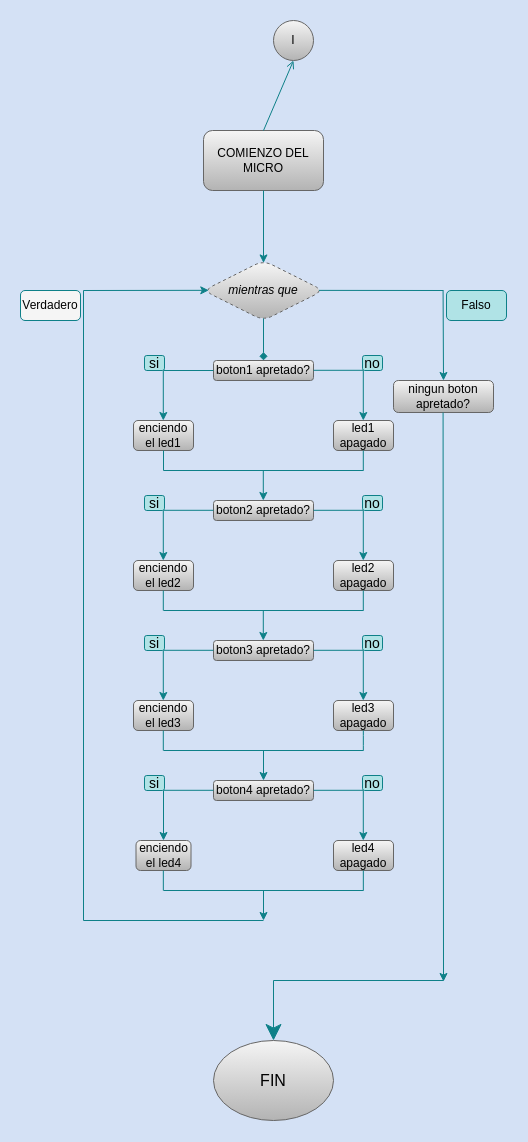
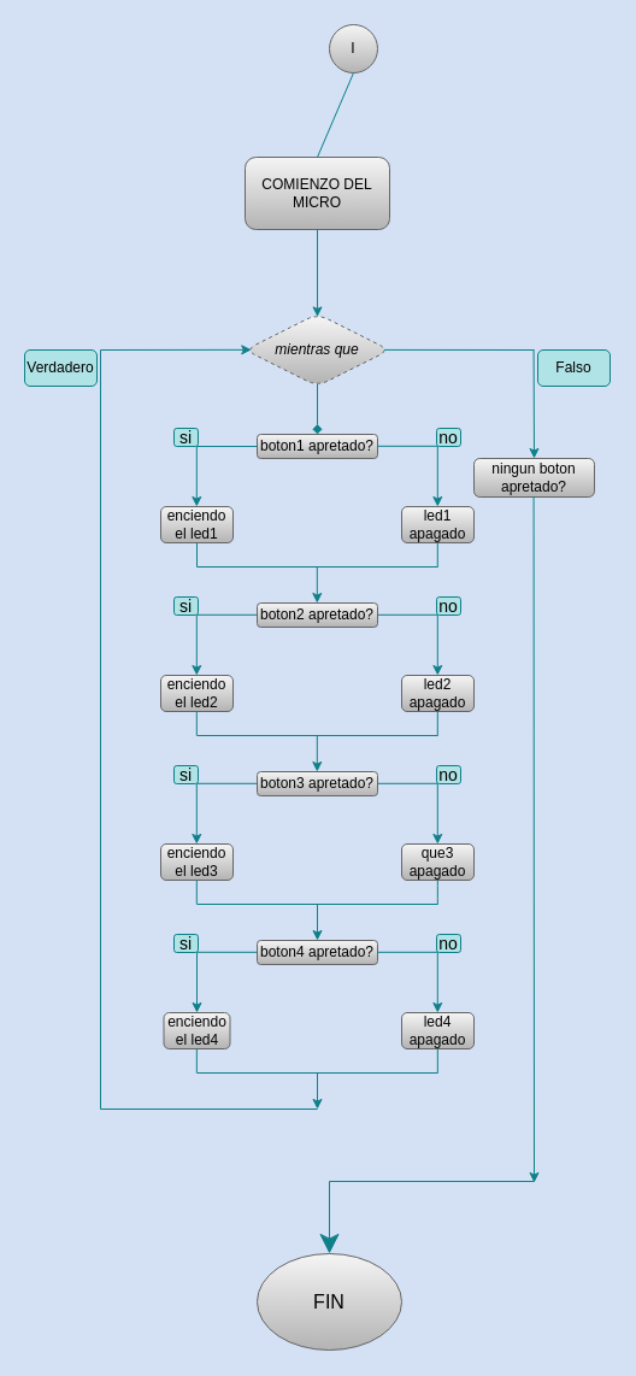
  <mxCell id="0" />
  <mxCell id="1" parent="0" />
  <mxCell id="2" value="I" style="ellipse;whiteSpace=wrap;html=1;rounded=1;fillColor=#f5f5f5;strokeColor=#666666;gradientColor=#b3b3b3;" parent="1" vertex="1"><mxGeometry x="273" y="20" width="40" height="40" as="geometry" /></mxCell>
  <mxCell id="3" value="COMIENZO DEL MICRO" style="rounded=1;whiteSpace=wrap;html=1;fillColor=#f5f5f5;gradientColor=#b3b3b3;strokeColor=#666666;" parent="1" vertex="1"><mxGeometry x="203" y="130" width="120" height="60" as="geometry" /></mxCell>
- <mxCell id="4" value="" style="endArrow=open;html=1;rounded=1;exitX=0.5;exitY=0;exitDx=0;exitDy=0;entryX=0.5;entryY=1;entryDx=0;entryDy=0;fillColor=#b0e3e6;strokeColor=#0e8088;" parent="1" source="3" target="2" edge="1"><mxGeometry width="50" height="50" relative="1" as="geometry"><mxPoint x="233" y="120" as="sourcePoint" /><mxPoint x="283" y="70" as="targetPoint" /></mxGeometry></mxCell>
+ <mxCell id="4" value="" style="endArrow=none;html=1;rounded=1;exitX=0.5;exitY=0;exitDx=0;exitDy=0;entryX=0.5;entryY=1;entryDx=0;entryDy=0;fillColor=#b0e3e6;strokeColor=#0e8088;" parent="1" source="3" target="2" edge="1"><mxGeometry width="50" height="50" relative="1" as="geometry"><mxPoint x="233" y="120" as="sourcePoint" /><mxPoint x="283" y="70" as="targetPoint" /></mxGeometry></mxCell>
  <mxCell id="5" value="&lt;i style=&quot;&quot;&gt;mientras que&lt;/i&gt;" style="rhombus;whiteSpace=wrap;html=1;rounded=1;fillColor=#f5f5f5;gradientColor=#b3b3b3;strokeColor=#666666;dashed=1;" parent="1" vertex="1"><mxGeometry x="203" y="260" width="120" height="60" as="geometry" /></mxCell>
  <mxCell id="6" value="" style="endArrow=classic;html=1;rounded=1;entryX=0.5;entryY=0.041;entryDx=0;entryDy=0;entryPerimeter=0;fillColor=#b0e3e6;strokeColor=#0e8088;" parent="1" target="5" edge="1"><mxGeometry width="50" height="50" relative="1" as="geometry"><mxPoint x="263" y="190" as="sourcePoint" /><mxPoint x="263" y="260" as="targetPoint" /><Array as="points" /></mxGeometry></mxCell>
  <mxCell id="7" value="led1 apagado" style="rounded=1;whiteSpace=wrap;html=1;fillColor=#f5f5f5;gradientColor=#b3b3b3;strokeColor=#666666;" parent="1" vertex="1"><mxGeometry x="333" y="420" width="60" height="30" as="geometry" /></mxCell>
  <mxCell id="8" value="enciendo el led1" style="rounded=1;whiteSpace=wrap;html=1;fillColor=#f5f5f5;gradientColor=#b3b3b3;strokeColor=#666666;" parent="1" vertex="1"><mxGeometry x="133" y="420" width="60" height="30" as="geometry" /></mxCell>
  <mxCell id="9" value="boton2 apretado?" style="rounded=1;whiteSpace=wrap;html=1;fillColor=#f5f5f5;gradientColor=#b3b3b3;strokeColor=#666666;" parent="1" vertex="1"><mxGeometry x="213" y="500" width="100" height="20" as="geometry" /></mxCell>
  <mxCell id="10" value="led2 apagado" style="rounded=1;whiteSpace=wrap;html=1;fillColor=#f5f5f5;gradientColor=#b3b3b3;strokeColor=#666666;" parent="1" vertex="1"><mxGeometry x="333" y="560" width="60" height="30" as="geometry" /></mxCell>
  <mxCell id="11" value="enciendo el led2" style="rounded=1;whiteSpace=wrap;html=1;fillColor=#f5f5f5;gradientColor=#b3b3b3;strokeColor=#666666;" parent="1" vertex="1"><mxGeometry x="133" y="560" width="60" height="30" as="geometry" /></mxCell>
  <mxCell id="12" value="boton3 apretado?" style="rounded=1;whiteSpace=wrap;html=1;fillColor=#f5f5f5;gradientColor=#b3b3b3;strokeColor=#666666;" parent="1" vertex="1"><mxGeometry x="213" y="640" width="100" height="20" as="geometry" /></mxCell>
- <mxCell id="13" value="led3 apagado" style="rounded=1;whiteSpace=wrap;html=1;fillColor=#f5f5f5;gradientColor=#b3b3b3;strokeColor=#666666;" parent="1" vertex="1"><mxGeometry x="333" y="700" width="60" height="30" as="geometry" /></mxCell>
+ <mxCell id="13" value="que3 apagado" style="rounded=1;whiteSpace=wrap;html=1;fillColor=#f5f5f5;gradientColor=#b3b3b3;strokeColor=#666666;" parent="1" vertex="1"><mxGeometry x="333" y="700" width="60" height="30" as="geometry" /></mxCell>
  <mxCell id="14" value="enciendo el led3" style="rounded=1;whiteSpace=wrap;html=1;fillColor=#f5f5f5;gradientColor=#b3b3b3;strokeColor=#666666;" parent="1" vertex="1"><mxGeometry x="133" y="700" width="60" height="30" as="geometry" /></mxCell>
  <mxCell id="15" value="boton4 apretado?" style="rounded=1;whiteSpace=wrap;html=1;fillColor=#f5f5f5;gradientColor=#b3b3b3;strokeColor=#666666;" vertex="1" parent="1"><mxGeometry x="213" y="780" width="100" height="20" as="geometry" /></mxCell>
  <mxCell id="16" value="led4 apagado" style="rounded=1;whiteSpace=wrap;html=1;fillColor=#f5f5f5;gradientColor=#b3b3b3;strokeColor=#666666;" vertex="1" parent="1"><mxGeometry x="333" y="840" width="60" height="30" as="geometry" /></mxCell>
  <mxCell id="17" value="enciendo el led4" style="rounded=1;whiteSpace=wrap;html=1;fillColor=#f5f5f5;gradientColor=#b3b3b3;strokeColor=#666666;" vertex="1" parent="1"><mxGeometry x="135.5" y="840" width="55" height="30" as="geometry" /></mxCell>
  <mxCell id="18" value="" style="endArrow=classic;html=1;rounded=1;exitX=0.5;exitY=1;exitDx=0;exitDy=0;startArrow=none;" edge="1" parent="1" source="22"><mxGeometry width="50" height="50" relative="1" as="geometry"><mxPoint x="263" y="330" as="sourcePoint" /><mxPoint x="263" y="370" as="targetPoint" /></mxGeometry></mxCell>
  <mxCell id="19" value="" style="endArrow=classic;html=1;rounded=1;entryX=0.044;entryY=0.497;entryDx=0;entryDy=0;entryPerimeter=0;fillColor=#b0e3e6;strokeColor=#0e8088;" edge="1" parent="1" target="5"><mxGeometry width="50" height="50" relative="1" as="geometry"><mxPoint x="83" y="290" as="sourcePoint" /><mxPoint x="263" y="470" as="targetPoint" /></mxGeometry></mxCell>
  <mxCell id="20" value="" style="endArrow=none;html=1;rounded=1;fillColor=#b0e3e6;strokeColor=#0e8088;" edge="1" parent="1"><mxGeometry width="50" height="50" relative="1" as="geometry"><mxPoint x="83" y="920" as="sourcePoint" /><mxPoint x="83" y="290" as="targetPoint" /></mxGeometry></mxCell>
  <mxCell id="21" value="" style="endArrow=none;html=1;rounded=1;fillColor=#b0e3e6;strokeColor=#0e8088;" edge="1" parent="1"><mxGeometry width="50" height="50" relative="1" as="geometry"><mxPoint x="83" y="920" as="sourcePoint" /><mxPoint x="263" y="920" as="targetPoint" /></mxGeometry></mxCell>
  <mxCell id="22" value="boton1 apretado?" style="rounded=1;whiteSpace=wrap;html=1;fillColor=#f5f5f5;gradientColor=#b3b3b3;strokeColor=#666666;" parent="1" vertex="1"><mxGeometry x="213" y="360" width="100" height="20" as="geometry" /></mxCell>
  <mxCell id="23" value="" style="endArrow=none;html=1;rounded=1;entryX=0;entryY=0.5;entryDx=0;entryDy=0;fillColor=#b0e3e6;strokeColor=#0e8088;" edge="1" parent="1" target="22"><mxGeometry width="50" height="50" relative="1" as="geometry"><mxPoint x="163" y="370" as="sourcePoint" /><mxPoint x="203" y="410" as="targetPoint" /></mxGeometry></mxCell>
  <mxCell id="24" value="" style="endArrow=none;html=1;rounded=1;entryX=0;entryY=0.5;entryDx=0;entryDy=0;fillColor=#b0e3e6;strokeColor=#0e8088;" edge="1" parent="1"><mxGeometry width="50" height="50" relative="1" as="geometry"><mxPoint x="313" y="369.8" as="sourcePoint" /><mxPoint x="363" y="369.8" as="targetPoint" /></mxGeometry></mxCell>
  <mxCell id="25" value="" style="endArrow=none;html=1;rounded=1;entryX=0;entryY=0.5;entryDx=0;entryDy=0;fillColor=#b0e3e6;strokeColor=#0e8088;" edge="1" parent="1"><mxGeometry width="50" height="50" relative="1" as="geometry"><mxPoint x="313" y="509.8" as="sourcePoint" /><mxPoint x="363" y="509.8" as="targetPoint" /></mxGeometry></mxCell>
  <mxCell id="26" value="" style="endArrow=none;html=1;rounded=1;entryX=0;entryY=0.5;entryDx=0;entryDy=0;fillColor=#b0e3e6;strokeColor=#0e8088;" edge="1" parent="1"><mxGeometry width="50" height="50" relative="1" as="geometry"><mxPoint x="163" y="509.8" as="sourcePoint" /><mxPoint x="213" y="509.8" as="targetPoint" /><Array as="points" /></mxGeometry></mxCell>
  <mxCell id="27" value="" style="endArrow=none;html=1;rounded=1;entryX=0;entryY=0.5;entryDx=0;entryDy=0;fillColor=#b0e3e6;strokeColor=#0e8088;" edge="1" parent="1"><mxGeometry width="50" height="50" relative="1" as="geometry"><mxPoint x="163" y="649.8" as="sourcePoint" /><mxPoint x="213" y="649.8" as="targetPoint" /><Array as="points" /></mxGeometry></mxCell>
  <mxCell id="28" value="" style="endArrow=none;html=1;rounded=1;entryX=0;entryY=0.5;entryDx=0;entryDy=0;fillColor=#b0e3e6;strokeColor=#0e8088;" edge="1" parent="1"><mxGeometry width="50" height="50" relative="1" as="geometry"><mxPoint x="313" y="649.8" as="sourcePoint" /><mxPoint x="363" y="649.8" as="targetPoint" /><Array as="points" /></mxGeometry></mxCell>
  <mxCell id="29" value="" style="endArrow=none;html=1;rounded=1;entryX=0;entryY=0.5;entryDx=0;entryDy=0;fillColor=#b0e3e6;strokeColor=#0e8088;" edge="1" parent="1"><mxGeometry width="50" height="50" relative="1" as="geometry"><mxPoint x="313" y="789.8" as="sourcePoint" /><mxPoint x="363" y="789.8" as="targetPoint" /><Array as="points" /></mxGeometry></mxCell>
  <mxCell id="30" value="" style="endArrow=none;html=1;rounded=1;entryX=0;entryY=0.5;entryDx=0;entryDy=0;fillColor=#b0e3e6;strokeColor=#0e8088;" edge="1" parent="1"><mxGeometry width="50" height="50" relative="1" as="geometry"><mxPoint x="163" y="789.8" as="sourcePoint" /><mxPoint x="213" y="789.8" as="targetPoint" /><Array as="points" /></mxGeometry></mxCell>
  <mxCell id="31" value="" style="endArrow=classic;html=1;rounded=1;entryX=0.5;entryY=0;entryDx=0;entryDy=0;fillColor=#b0e3e6;strokeColor=#0e8088;" edge="1" parent="1" target="17"><mxGeometry width="50" height="50" relative="1" as="geometry"><mxPoint x="163" y="790" as="sourcePoint" /><mxPoint x="183" y="780" as="targetPoint" /></mxGeometry></mxCell>
  <mxCell id="32" value="" style="endArrow=classic;html=1;rounded=1;entryX=0.5;entryY=0;entryDx=0;entryDy=0;fillColor=#b0e3e6;strokeColor=#0e8088;" edge="1" parent="1"><mxGeometry width="50" height="50" relative="1" as="geometry"><mxPoint x="362.8" y="790" as="sourcePoint" /><mxPoint x="362.8" y="840" as="targetPoint" /></mxGeometry></mxCell>
  <mxCell id="33" value="" style="endArrow=classic;html=1;rounded=1;entryX=0.5;entryY=0;entryDx=0;entryDy=0;fillColor=#b0e3e6;strokeColor=#0e8088;" edge="1" parent="1"><mxGeometry width="50" height="50" relative="1" as="geometry"><mxPoint x="362.8" y="650" as="sourcePoint" /><mxPoint x="362.8" y="700" as="targetPoint" /></mxGeometry></mxCell>
  <mxCell id="34" value="" style="endArrow=classic;html=1;rounded=1;entryX=0.5;entryY=0;entryDx=0;entryDy=0;fillColor=#b0e3e6;strokeColor=#0e8088;" edge="1" parent="1"><mxGeometry width="50" height="50" relative="1" as="geometry"><mxPoint x="162.8" y="650" as="sourcePoint" /><mxPoint x="162.8" y="700" as="targetPoint" /></mxGeometry></mxCell>
  <mxCell id="35" value="" style="endArrow=classic;html=1;rounded=1;entryX=0.5;entryY=0;entryDx=0;entryDy=0;fillColor=#b0e3e6;strokeColor=#0e8088;" edge="1" parent="1"><mxGeometry width="50" height="50" relative="1" as="geometry"><mxPoint x="362.8" y="510" as="sourcePoint" /><mxPoint x="362.8" y="560" as="targetPoint" /></mxGeometry></mxCell>
  <mxCell id="36" value="" style="endArrow=classic;html=1;rounded=1;entryX=0.5;entryY=0;entryDx=0;entryDy=0;fillColor=#b0e3e6;strokeColor=#0e8088;" edge="1" parent="1"><mxGeometry width="50" height="50" relative="1" as="geometry"><mxPoint x="162.8" y="510" as="sourcePoint" /><mxPoint x="162.8" y="560" as="targetPoint" /></mxGeometry></mxCell>
  <mxCell id="37" value="" style="endArrow=classic;html=1;rounded=1;entryX=0.5;entryY=0;entryDx=0;entryDy=0;fillColor=#b0e3e6;strokeColor=#0e8088;" edge="1" parent="1"><mxGeometry width="50" height="50" relative="1" as="geometry"><mxPoint x="162.8" y="370" as="sourcePoint" /><mxPoint x="162.8" y="420" as="targetPoint" /></mxGeometry></mxCell>
  <mxCell id="38" value="" style="endArrow=classic;html=1;rounded=1;entryX=0.5;entryY=0;entryDx=0;entryDy=0;fillColor=#b0e3e6;strokeColor=#0e8088;" edge="1" parent="1"><mxGeometry width="50" height="50" relative="1" as="geometry"><mxPoint x="362.8" y="370" as="sourcePoint" /><mxPoint x="362.8" y="420" as="targetPoint" /></mxGeometry></mxCell>
  <mxCell id="39" value="" style="endArrow=diamond;html=1;rounded=1;entryX=0.5;entryY=0;entryDx=0;entryDy=0;exitX=0.5;exitY=0.968;exitDx=0;exitDy=0;exitPerimeter=0;fillColor=#b0e3e6;strokeColor=#0e8088;" edge="1" parent="1" source="5" target="22"><mxGeometry width="50" height="50" relative="1" as="geometry"><mxPoint x="193" y="390" as="sourcePoint" /><mxPoint x="243" y="340" as="targetPoint" /></mxGeometry></mxCell>
  <mxCell id="40" value="" style="endArrow=none;html=1;rounded=1;entryX=0.5;entryY=1;entryDx=0;entryDy=0;fillColor=#b0e3e6;strokeColor=#0e8088;" edge="1" parent="1" target="8"><mxGeometry width="50" height="50" relative="1" as="geometry"><mxPoint x="163" y="470" as="sourcePoint" /><mxPoint x="253" y="400" as="targetPoint" /></mxGeometry></mxCell>
  <mxCell id="41" value="" style="endArrow=none;html=1;rounded=1;entryX=0.5;entryY=1;entryDx=0;entryDy=0;fillColor=#b0e3e6;strokeColor=#0e8088;" edge="1" parent="1"><mxGeometry width="50" height="50" relative="1" as="geometry"><mxPoint x="362.8" y="470" as="sourcePoint" /><mxPoint x="362.8" y="450" as="targetPoint" /></mxGeometry></mxCell>
  <mxCell id="42" value="" style="endArrow=none;html=1;rounded=1;fillColor=#b0e3e6;strokeColor=#0e8088;" edge="1" parent="1"><mxGeometry width="50" height="50" relative="1" as="geometry"><mxPoint x="163" y="470" as="sourcePoint" /><mxPoint x="363" y="470" as="targetPoint" /></mxGeometry></mxCell>
  <mxCell id="43" value="" style="endArrow=none;html=1;rounded=1;entryX=0.5;entryY=1;entryDx=0;entryDy=0;fillColor=#b0e3e6;strokeColor=#0e8088;" edge="1" parent="1"><mxGeometry width="50" height="50" relative="1" as="geometry"><mxPoint x="162.8" y="610" as="sourcePoint" /><mxPoint x="162.8" y="590" as="targetPoint" /></mxGeometry></mxCell>
  <mxCell id="44" value="" style="endArrow=none;html=1;rounded=1;entryX=0.5;entryY=1;entryDx=0;entryDy=0;fillColor=#b0e3e6;strokeColor=#0e8088;" edge="1" parent="1"><mxGeometry width="50" height="50" relative="1" as="geometry"><mxPoint x="362.8" y="610" as="sourcePoint" /><mxPoint x="362.8" y="590" as="targetPoint" /></mxGeometry></mxCell>
  <mxCell id="45" value="" style="endArrow=none;html=1;rounded=1;fillColor=#b0e3e6;strokeColor=#0e8088;" edge="1" parent="1"><mxGeometry width="50" height="50" relative="1" as="geometry"><mxPoint x="163" y="610" as="sourcePoint" /><mxPoint x="363" y="610" as="targetPoint" /></mxGeometry></mxCell>
  <mxCell id="46" value="" style="endArrow=none;html=1;rounded=1;entryX=0.5;entryY=1;entryDx=0;entryDy=0;fillColor=#b0e3e6;strokeColor=#0e8088;" edge="1" parent="1"><mxGeometry width="50" height="50" relative="1" as="geometry"><mxPoint x="162.8" y="750" as="sourcePoint" /><mxPoint x="162.8" y="730" as="targetPoint" /><Array as="points" /></mxGeometry></mxCell>
  <mxCell id="47" value="" style="endArrow=none;html=1;rounded=1;entryX=0.5;entryY=1;entryDx=0;entryDy=0;fillColor=#b0e3e6;strokeColor=#0e8088;" edge="1" parent="1"><mxGeometry width="50" height="50" relative="1" as="geometry"><mxPoint x="362.83" y="750" as="sourcePoint" /><mxPoint x="362.83" y="730" as="targetPoint" /><Array as="points"><mxPoint x="362.83" y="740" /></Array></mxGeometry></mxCell>
  <mxCell id="48" value="" style="endArrow=none;html=1;rounded=1;fillColor=#b0e3e6;strokeColor=#0e8088;" edge="1" parent="1"><mxGeometry width="50" height="50" relative="1" as="geometry"><mxPoint x="163" y="750" as="sourcePoint" /><mxPoint x="363" y="750" as="targetPoint" /></mxGeometry></mxCell>
  <mxCell id="49" value="" style="endArrow=none;html=1;rounded=1;entryX=0.5;entryY=1;entryDx=0;entryDy=0;fillColor=#b0e3e6;strokeColor=#0e8088;" edge="1" parent="1"><mxGeometry width="50" height="50" relative="1" as="geometry"><mxPoint x="162.83" y="890" as="sourcePoint" /><mxPoint x="162.83" y="870" as="targetPoint" /><Array as="points" /></mxGeometry></mxCell>
  <mxCell id="50" value="" style="endArrow=none;html=1;rounded=1;entryX=0.5;entryY=1;entryDx=0;entryDy=0;fillColor=#b0e3e6;strokeColor=#0e8088;" edge="1" parent="1"><mxGeometry width="50" height="50" relative="1" as="geometry"><mxPoint x="362.83" y="890" as="sourcePoint" /><mxPoint x="362.83" y="870" as="targetPoint" /><Array as="points" /></mxGeometry></mxCell>
  <mxCell id="51" value="" style="endArrow=none;html=1;rounded=1;fillColor=#b0e3e6;strokeColor=#0e8088;" edge="1" parent="1"><mxGeometry width="50" height="50" relative="1" as="geometry"><mxPoint x="163" y="890" as="sourcePoint" /><mxPoint x="363" y="890" as="targetPoint" /></mxGeometry></mxCell>
  <mxCell id="52" value="" style="endArrow=classic;html=1;rounded=1;fillColor=#b0e3e6;strokeColor=#0e8088;" edge="1" parent="1"><mxGeometry width="50" height="50" relative="1" as="geometry"><mxPoint x="263" y="890" as="sourcePoint" /><mxPoint x="263" y="920" as="targetPoint" /></mxGeometry></mxCell>
  <mxCell id="53" value="" style="endArrow=classic;html=1;rounded=1;entryX=0.5;entryY=0;entryDx=0;entryDy=0;fillColor=#b0e3e6;strokeColor=#0e8088;" edge="1" parent="1" target="15"><mxGeometry width="50" height="50" relative="1" as="geometry"><mxPoint x="263" y="750" as="sourcePoint" /><mxPoint x="273" y="790" as="targetPoint" /></mxGeometry></mxCell>
  <mxCell id="54" value="" style="endArrow=classic;html=1;rounded=1;entryX=0.5;entryY=0;entryDx=0;entryDy=0;fillColor=#b0e3e6;strokeColor=#0e8088;" edge="1" parent="1"><mxGeometry width="50" height="50" relative="1" as="geometry"><mxPoint x="262.8" y="610" as="sourcePoint" /><mxPoint x="262.8" y="640" as="targetPoint" /></mxGeometry></mxCell>
  <mxCell id="55" value="" style="endArrow=classic;html=1;rounded=1;entryX=0.5;entryY=0;entryDx=0;entryDy=0;fillColor=#b0e3e6;strokeColor=#0e8088;" edge="1" parent="1"><mxGeometry width="50" height="50" relative="1" as="geometry"><mxPoint x="262.8" y="470" as="sourcePoint" /><mxPoint x="262.8" y="500" as="targetPoint" /></mxGeometry></mxCell>
  <mxCell id="56" value="" style="endArrow=none;html=1;rounded=1;fontSize=12;startSize=14;endSize=14;fillColor=#b0e3e6;strokeColor=#0e8088;entryX=0.962;entryY=0.498;entryDx=0;entryDy=0;entryPerimeter=0;" edge="1" parent="1" target="5"><mxGeometry width="50" height="50" relative="1" as="geometry"><mxPoint x="443" y="290" as="sourcePoint" /><mxPoint x="323" y="290" as="targetPoint" /></mxGeometry></mxCell>
  <mxCell id="57" value="" style="endArrow=none;html=1;rounded=1;fontSize=12;startSize=14;endSize=14;fillColor=#b0e3e6;strokeColor=#0e8088;" edge="1" parent="1"><mxGeometry width="50" height="50" relative="1" as="geometry"><mxPoint x="273" y="980" as="sourcePoint" /><mxPoint x="443" y="980" as="targetPoint" /></mxGeometry></mxCell>
  <mxCell id="58" value="" style="endArrow=classic;html=1;rounded=1;fontSize=12;startSize=14;endSize=14;fillColor=#b0e3e6;strokeColor=#0e8088;" edge="1" parent="1"><mxGeometry width="50" height="50" relative="1" as="geometry"><mxPoint x="273" y="980" as="sourcePoint" /><mxPoint x="273" y="1040" as="targetPoint" /></mxGeometry></mxCell>
  <mxCell id="59" value="FIN" style="ellipse;whiteSpace=wrap;html=1;fontSize=16;rounded=1;fillColor=#f5f5f5;gradientColor=#b3b3b3;strokeColor=#666666;" vertex="1" parent="1"><mxGeometry x="213" y="1040" width="120" height="80" as="geometry" /></mxCell>
- <mxCell id="60" value="Verdadero" style="rounded=1;whiteSpace=wrap;html=1;fillColor=#f5f5f5;strokeColor=#0e8088;" vertex="1" parent="1"><mxGeometry x="20" y="290" width="60" height="30" as="geometry" /></mxCell>
+ <mxCell id="60" value="Verdadero" style="rounded=1;whiteSpace=wrap;html=1;fillColor=#b0e3e6;strokeColor=#0e8088;" vertex="1" parent="1"><mxGeometry x="20" y="290" width="60" height="30" as="geometry" /></mxCell>
  <mxCell id="61" value="Falso" style="rounded=1;whiteSpace=wrap;html=1;fillColor=#b0e3e6;strokeColor=#0e8088;" vertex="1" parent="1"><mxGeometry x="446" y="290" width="60" height="30" as="geometry" /></mxCell>
  <mxCell id="62" value="ningun boton apretado?" style="rounded=1;whiteSpace=wrap;html=1;fillColor=#f5f5f5;gradientColor=#b3b3b3;strokeColor=#666666;" vertex="1" parent="1"><mxGeometry x="393" y="380" width="100" height="32" as="geometry" /></mxCell>
  <mxCell id="63" value="" style="endArrow=classic;html=1;rounded=1;entryX=0.5;entryY=0;entryDx=0;entryDy=0;fillColor=#b0e3e6;strokeColor=#0e8088;" edge="1" parent="1" target="62"><mxGeometry width="50" height="50" relative="1" as="geometry"><mxPoint x="442.58" y="290" as="sourcePoint" /><mxPoint x="442.58" y="340" as="targetPoint" /></mxGeometry></mxCell>
  <mxCell id="64" value="" style="endArrow=classic;html=1;rounded=1;fillColor=#b0e3e6;strokeColor=#0e8088;" edge="1" parent="1"><mxGeometry width="50" height="50" relative="1" as="geometry"><mxPoint x="442.58" y="412" as="sourcePoint" /><mxPoint x="443" y="981" as="targetPoint" /></mxGeometry></mxCell>
  <mxCell id="65" value="si" style="rounded=1;whiteSpace=wrap;html=1;labelBackgroundColor=none;fontSize=14;direction=west;fillColor=#b0e3e6;strokeColor=#0e8088;" vertex="1" parent="1"><mxGeometry x="144" y="355" width="20" height="15" as="geometry" /></mxCell>
  <mxCell id="66" value="no" style="rounded=1;whiteSpace=wrap;html=1;labelBackgroundColor=none;fontSize=14;fillColor=#b0e3e6;strokeColor=#0e8088;" vertex="1" parent="1"><mxGeometry x="362" y="355" width="20" height="15" as="geometry" /></mxCell>
  <mxCell id="67" value="si" style="rounded=1;whiteSpace=wrap;html=1;labelBackgroundColor=none;fontSize=14;direction=west;fillColor=#b0e3e6;strokeColor=#0e8088;" vertex="1" parent="1"><mxGeometry x="144" y="495" width="20" height="15" as="geometry" /></mxCell>
  <mxCell id="68" value="no" style="rounded=1;whiteSpace=wrap;html=1;labelBackgroundColor=none;fontSize=14;direction=west;fillColor=#b0e3e6;strokeColor=#0e8088;" vertex="1" parent="1"><mxGeometry x="362" y="495" width="20" height="15" as="geometry" /></mxCell>
  <mxCell id="69" value="si" style="rounded=1;whiteSpace=wrap;html=1;labelBackgroundColor=none;fontSize=14;direction=west;fillColor=#b0e3e6;strokeColor=#0e8088;" vertex="1" parent="1"><mxGeometry x="144" y="635" width="20" height="15" as="geometry" /></mxCell>
  <mxCell id="70" value="no" style="rounded=1;whiteSpace=wrap;html=1;labelBackgroundColor=none;fontSize=14;direction=west;fillColor=#b0e3e6;strokeColor=#0e8088;" vertex="1" parent="1"><mxGeometry x="362" y="635" width="20" height="15" as="geometry" /></mxCell>
  <mxCell id="71" value="si" style="rounded=1;whiteSpace=wrap;html=1;labelBackgroundColor=none;fontSize=14;direction=west;fillColor=#b0e3e6;strokeColor=#0e8088;" vertex="1" parent="1"><mxGeometry x="144" y="775" width="20" height="15" as="geometry" /></mxCell>
  <mxCell id="72" value="no" style="rounded=1;whiteSpace=wrap;html=1;labelBackgroundColor=none;fontSize=14;direction=west;fillColor=#b0e3e6;strokeColor=#0e8088;" vertex="1" parent="1"><mxGeometry x="362" y="775" width="20" height="15" as="geometry" /></mxCell>
